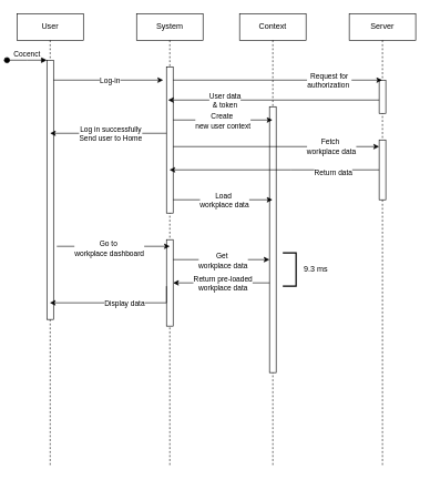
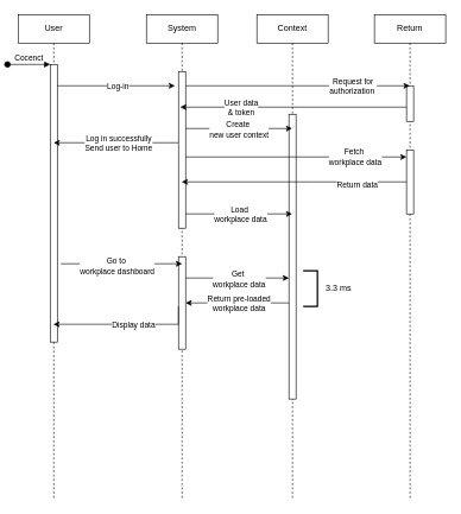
  <mxCell id="0" />
  <mxCell id="1" parent="0" />
  <mxCell id="2" value="User" style="shape=umlLifeline;perimeter=lifelinePerimeter;whiteSpace=wrap;html=1;container=0;dropTarget=0;collapsible=0;recursiveResize=0;outlineConnect=0;portConstraint=eastwest;newEdgeStyle={&quot;edgeStyle&quot;:&quot;elbowEdgeStyle&quot;,&quot;elbow&quot;:&quot;vertical&quot;,&quot;curved&quot;:0,&quot;rounded&quot;:0};" parent="1" vertex="1"><mxGeometry x="20" y="20" width="100" height="680" as="geometry" /></mxCell>
  <mxCell id="3" value="" style="html=1;points=[];perimeter=orthogonalPerimeter;outlineConnect=0;targetShapes=umlLifeline;portConstraint=eastwest;newEdgeStyle={&quot;edgeStyle&quot;:&quot;elbowEdgeStyle&quot;,&quot;elbow&quot;:&quot;vertical&quot;,&quot;curved&quot;:0,&quot;rounded&quot;:0};" parent="2" vertex="1"><mxGeometry x="45" y="70" width="10" height="390" as="geometry" /></mxCell>
  <mxCell id="4" value="Cocenct" style="html=1;verticalAlign=bottom;startArrow=oval;endArrow=block;startSize=8;edgeStyle=elbowEdgeStyle;elbow=vertical;curved=0;rounded=0;" parent="2" target="3" edge="1"><mxGeometry relative="1" as="geometry"><mxPoint x="-15" y="70" as="sourcePoint" /></mxGeometry></mxCell>
  <mxCell id="5" value="System" style="shape=umlLifeline;perimeter=lifelinePerimeter;whiteSpace=wrap;html=1;container=0;dropTarget=0;collapsible=0;recursiveResize=0;outlineConnect=0;portConstraint=eastwest;newEdgeStyle={&quot;edgeStyle&quot;:&quot;elbowEdgeStyle&quot;,&quot;elbow&quot;:&quot;vertical&quot;,&quot;curved&quot;:0,&quot;rounded&quot;:0};" parent="1" vertex="1"><mxGeometry x="200" y="20" width="100" height="680" as="geometry" /></mxCell>
  <mxCell id="6" value="" style="html=1;points=[];perimeter=orthogonalPerimeter;outlineConnect=0;targetShapes=umlLifeline;portConstraint=eastwest;newEdgeStyle={&quot;edgeStyle&quot;:&quot;elbowEdgeStyle&quot;,&quot;elbow&quot;:&quot;vertical&quot;,&quot;curved&quot;:0,&quot;rounded&quot;:0};" parent="5" vertex="1"><mxGeometry x="45" y="80" width="10" height="220" as="geometry" /></mxCell>
  <mxCell id="7" value="" style="html=1;points=[];perimeter=orthogonalPerimeter;outlineConnect=0;targetShapes=umlLifeline;portConstraint=eastwest;newEdgeStyle={&quot;edgeStyle&quot;:&quot;elbowEdgeStyle&quot;,&quot;elbow&quot;:&quot;vertical&quot;,&quot;curved&quot;:0,&quot;rounded&quot;:0};" vertex="1" parent="5"><mxGeometry x="45" y="340" width="10" height="130" as="geometry" /></mxCell>
  <mxCell id="8" value="Context" style="shape=umlLifeline;perimeter=lifelinePerimeter;whiteSpace=wrap;html=1;container=0;dropTarget=0;collapsible=0;recursiveResize=0;outlineConnect=0;portConstraint=eastwest;newEdgeStyle={&quot;edgeStyle&quot;:&quot;elbowEdgeStyle&quot;,&quot;elbow&quot;:&quot;vertical&quot;,&quot;curved&quot;:0,&quot;rounded&quot;:0};" vertex="1" parent="1"><mxGeometry x="355" y="20" width="100" height="680" as="geometry" /></mxCell>
  <mxCell id="9" value="" style="html=1;points=[];perimeter=orthogonalPerimeter;outlineConnect=0;targetShapes=umlLifeline;portConstraint=eastwest;newEdgeStyle={&quot;edgeStyle&quot;:&quot;elbowEdgeStyle&quot;,&quot;elbow&quot;:&quot;vertical&quot;,&quot;curved&quot;:0,&quot;rounded&quot;:0};" vertex="1" parent="8"><mxGeometry x="45" y="140" width="10" height="400" as="geometry" /></mxCell>
  <mxCell id="10" style="edgeStyle=elbowEdgeStyle;rounded=0;orthogonalLoop=1;jettySize=auto;html=1;elbow=vertical;curved=0;" edge="1" parent="1"><mxGeometry relative="1" as="geometry"><mxPoint x="75" y="119.997" as="sourcePoint" /><mxPoint x="240" y="120" as="targetPoint" /></mxGeometry></mxCell>
  <mxCell id="11" value="Log-in" style="edgeLabel;html=1;align=center;verticalAlign=middle;resizable=0;points=[];" vertex="1" connectable="0" parent="10"><mxGeometry x="-0.189" y="1" relative="1" as="geometry"><mxPoint x="18" y="1" as="offset" /></mxGeometry></mxCell>
- <mxCell id="12" value="Server" style="shape=umlLifeline;perimeter=lifelinePerimeter;whiteSpace=wrap;html=1;container=0;dropTarget=0;collapsible=0;recursiveResize=0;outlineConnect=0;portConstraint=eastwest;newEdgeStyle={&quot;edgeStyle&quot;:&quot;elbowEdgeStyle&quot;,&quot;elbow&quot;:&quot;vertical&quot;,&quot;curved&quot;:0,&quot;rounded&quot;:0};" vertex="1" parent="1"><mxGeometry x="520" y="20" width="100" height="680" as="geometry" /></mxCell>
+ <mxCell id="12" value="Return" style="shape=umlLifeline;perimeter=lifelinePerimeter;whiteSpace=wrap;html=1;container=0;dropTarget=0;collapsible=0;recursiveResize=0;outlineConnect=0;portConstraint=eastwest;newEdgeStyle={&quot;edgeStyle&quot;:&quot;elbowEdgeStyle&quot;,&quot;elbow&quot;:&quot;vertical&quot;,&quot;curved&quot;:0,&quot;rounded&quot;:0};" vertex="1" parent="1"><mxGeometry x="520" y="20" width="100" height="680" as="geometry" /></mxCell>
  <mxCell id="13" value="" style="html=1;points=[];perimeter=orthogonalPerimeter;outlineConnect=0;targetShapes=umlLifeline;portConstraint=eastwest;newEdgeStyle={&quot;edgeStyle&quot;:&quot;elbowEdgeStyle&quot;,&quot;elbow&quot;:&quot;vertical&quot;,&quot;curved&quot;:0,&quot;rounded&quot;:0};" vertex="1" parent="12"><mxGeometry x="45" y="100" width="10" height="50" as="geometry" /></mxCell>
  <mxCell id="14" value="" style="html=1;points=[];perimeter=orthogonalPerimeter;outlineConnect=0;targetShapes=umlLifeline;portConstraint=eastwest;newEdgeStyle={&quot;edgeStyle&quot;:&quot;elbowEdgeStyle&quot;,&quot;elbow&quot;:&quot;vertical&quot;,&quot;curved&quot;:0,&quot;rounded&quot;:0};" vertex="1" parent="12"><mxGeometry x="45" y="190" width="10" height="90" as="geometry" /></mxCell>
  <mxCell id="15" style="edgeStyle=elbowEdgeStyle;rounded=0;orthogonalLoop=1;jettySize=auto;html=1;elbow=vertical;curved=0;" edge="1" parent="1"><mxGeometry relative="1" as="geometry"><mxPoint x="255" y="119.997" as="sourcePoint" /><mxPoint x="569.5" y="119.997" as="targetPoint" /></mxGeometry></mxCell>
  <mxCell id="16" value="Request for&lt;div&gt;authorization&amp;nbsp;&lt;/div&gt;" style="edgeLabel;html=1;align=center;verticalAlign=middle;resizable=0;points=[];" vertex="1" connectable="0" parent="15"><mxGeometry x="0.561" relative="1" as="geometry"><mxPoint x="-10" as="offset" /></mxGeometry></mxCell>
  <mxCell id="17" style="edgeStyle=elbowEdgeStyle;rounded=0;orthogonalLoop=1;jettySize=auto;html=1;elbow=vertical;curved=0;" edge="1" parent="1" source="13"><mxGeometry relative="1" as="geometry"><mxPoint x="562.59" y="149.997" as="sourcePoint" /><mxPoint x="247.4" y="149.997" as="targetPoint" /></mxGeometry></mxCell>
  <mxCell id="18" value="User data&lt;div&gt;&amp;amp; token&lt;/div&gt;" style="edgeLabel;html=1;align=center;verticalAlign=middle;resizable=0;points=[];" vertex="1" connectable="0" parent="17"><mxGeometry x="0.581" relative="1" as="geometry"><mxPoint x="18" as="offset" /></mxGeometry></mxCell>
  <mxCell id="19" style="edgeStyle=elbowEdgeStyle;rounded=0;orthogonalLoop=1;jettySize=auto;html=1;elbow=vertical;curved=0;" edge="1" parent="1"><mxGeometry relative="1" as="geometry"><mxPoint x="255" y="179.997" as="sourcePoint" /><mxPoint x="404.5" y="179.997" as="targetPoint" /></mxGeometry></mxCell>
  <mxCell id="20" value="Create&amp;nbsp;&lt;div&gt;new user context&lt;/div&gt;" style="edgeLabel;html=1;align=center;verticalAlign=middle;resizable=0;points=[];" vertex="1" connectable="0" parent="19"><mxGeometry x="-0.152" y="-1" relative="1" as="geometry"><mxPoint x="12" as="offset" /></mxGeometry></mxCell>
  <mxCell id="21" style="edgeStyle=elbowEdgeStyle;rounded=0;orthogonalLoop=1;jettySize=auto;html=1;elbow=horizontal;curved=0;" edge="1" parent="1"><mxGeometry relative="1" as="geometry"><mxPoint x="245" y="199.997" as="sourcePoint" /><mxPoint x="69.81" y="199.997" as="targetPoint" /></mxGeometry></mxCell>
  <mxCell id="22" value="Log in successfully&lt;div&gt;Send user to Home&lt;/div&gt;" style="edgeLabel;html=1;align=center;verticalAlign=middle;resizable=0;points=[];" vertex="1" connectable="0" parent="21"><mxGeometry x="0.107" y="1" relative="1" as="geometry"><mxPoint x="12" as="offset" /></mxGeometry></mxCell>
  <mxCell id="23" style="edgeStyle=elbowEdgeStyle;rounded=0;orthogonalLoop=1;jettySize=auto;html=1;elbow=vertical;curved=0;" edge="1" parent="1"><mxGeometry relative="1" as="geometry"><mxPoint x="80" y="369.997" as="sourcePoint" /><mxPoint x="250" y="369.997" as="targetPoint" /></mxGeometry></mxCell>
  <mxCell id="24" value="Go to&amp;nbsp;&lt;div&gt;workplace dashboard&lt;/div&gt;" style="edgeLabel;html=1;align=center;verticalAlign=middle;resizable=0;points=[];" vertex="1" connectable="0" parent="23"><mxGeometry x="0.593" y="-3" relative="1" as="geometry"><mxPoint x="-56" as="offset" /></mxGeometry></mxCell>
  <mxCell id="25" style="edgeStyle=elbowEdgeStyle;rounded=0;orthogonalLoop=1;jettySize=auto;html=1;elbow=horizontal;curved=0;" edge="1" parent="1" source="6" target="14"><mxGeometry relative="1" as="geometry"><Array as="points"><mxPoint x="460" y="220" /></Array></mxGeometry></mxCell>
  <mxCell id="26" value="Fetch&amp;nbsp;&lt;div&gt;workplace data&lt;/div&gt;" style="edgeLabel;html=1;align=center;verticalAlign=middle;resizable=0;points=[];" vertex="1" connectable="0" parent="25"><mxGeometry x="0.53" y="1" relative="1" as="geometry"><mxPoint as="offset" /></mxGeometry></mxCell>
  <mxCell id="27" style="edgeStyle=elbowEdgeStyle;rounded=0;orthogonalLoop=1;jettySize=auto;html=1;elbow=vertical;curved=0;" edge="1" parent="1" source="14" target="5"><mxGeometry relative="1" as="geometry" /></mxCell>
  <mxCell id="28" value="Return data" style="edgeLabel;html=1;align=center;verticalAlign=middle;resizable=0;points=[];" vertex="1" connectable="0" parent="27"><mxGeometry x="-0.555" y="3" relative="1" as="geometry"><mxPoint as="offset" /></mxGeometry></mxCell>
  <mxCell id="29" style="edgeStyle=elbowEdgeStyle;rounded=0;orthogonalLoop=1;jettySize=auto;html=1;elbow=vertical;curved=0;" edge="1" parent="1"><mxGeometry relative="1" as="geometry"><mxPoint x="255" y="300.004" as="sourcePoint" /><mxPoint x="404.5" y="300.004" as="targetPoint" /></mxGeometry></mxCell>
  <mxCell id="30" value="Load&amp;nbsp;&lt;div&gt;workplace data&lt;/div&gt;" style="edgeLabel;html=1;align=center;verticalAlign=middle;resizable=0;points=[];" vertex="1" connectable="0" parent="29"><mxGeometry x="0.428" y="1" relative="1" as="geometry"><mxPoint x="-30" y="1" as="offset" /></mxGeometry></mxCell>
  <mxCell id="31" style="edgeStyle=elbowEdgeStyle;rounded=0;orthogonalLoop=1;jettySize=auto;html=1;elbow=vertical;curved=0;" edge="1" parent="1"><mxGeometry relative="1" as="geometry"><mxPoint x="255" y="389.997" as="sourcePoint" /><mxPoint x="400" y="389.997" as="targetPoint" /></mxGeometry></mxCell>
  <mxCell id="32" value="Get&amp;nbsp;&lt;div&gt;workplace data&lt;/div&gt;" style="edgeLabel;html=1;align=center;verticalAlign=middle;resizable=0;points=[];" vertex="1" connectable="0" parent="31"><mxGeometry x="0.386" y="-1" relative="1" as="geometry"><mxPoint x="-25" as="offset" /></mxGeometry></mxCell>
  <mxCell id="33" style="edgeStyle=elbowEdgeStyle;rounded=0;orthogonalLoop=1;jettySize=auto;html=1;elbow=vertical;curved=0;" edge="1" parent="1" source="9" target="7"><mxGeometry relative="1" as="geometry" /></mxCell>
  <mxCell id="34" value="Return pre-loaded&lt;div&gt;workplace data&lt;/div&gt;" style="edgeLabel;html=1;align=center;verticalAlign=middle;resizable=0;points=[];" vertex="1" connectable="0" parent="33"><mxGeometry x="0.431" y="1" relative="1" as="geometry"><mxPoint x="33" y="-1" as="offset" /></mxGeometry></mxCell>
  <mxCell id="35" style="edgeStyle=elbowEdgeStyle;rounded=0;orthogonalLoop=1;jettySize=auto;html=1;elbow=vertical;curved=0;" edge="1" parent="1" target="2"><mxGeometry relative="1" as="geometry"><mxPoint x="245" y="430" as="sourcePoint" /><mxPoint x="69.81" y="430" as="targetPoint" /><Array as="points"><mxPoint x="120" y="455" /></Array></mxGeometry></mxCell>
  <mxCell id="36" value="Display data" style="edgeLabel;html=1;align=center;verticalAlign=middle;resizable=0;points=[];" vertex="1" connectable="0" parent="35"><mxGeometry x="0.147" y="2" relative="1" as="geometry"><mxPoint x="26" y="-2" as="offset" /></mxGeometry></mxCell>
  <mxCell id="37" value="" style="strokeWidth=2;html=1;shape=mxgraph.flowchart.annotation_1;align=left;pointerEvents=1;rotation=-180;" vertex="1" parent="1"><mxGeometry x="420" y="380" width="20" height="50" as="geometry" /></mxCell>
- <mxCell id="38" value="9.3 ms" style="text;html=1;align=center;verticalAlign=middle;whiteSpace=wrap;rounded=0;" vertex="1" parent="1"><mxGeometry x="440" y="390" width="60" height="30" as="geometry" /></mxCell>
+ <mxCell id="38" value="3.3 ms" style="text;html=1;align=center;verticalAlign=middle;whiteSpace=wrap;rounded=0;" vertex="1" parent="1"><mxGeometry x="440" y="390" width="60" height="30" as="geometry" /></mxCell>
